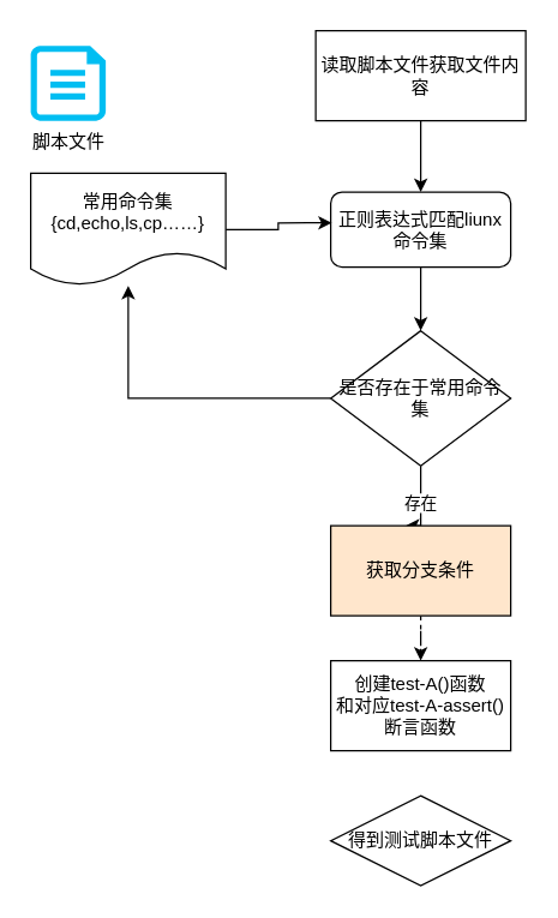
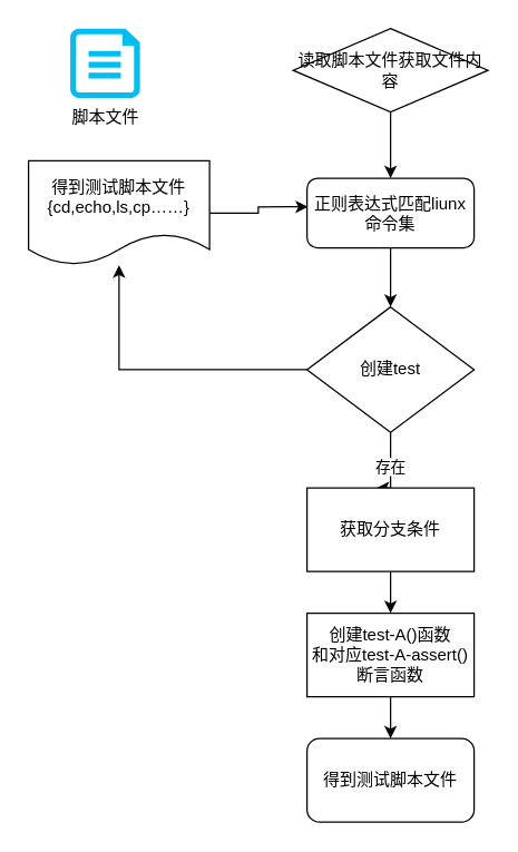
  <mxCell id="0" />
  <mxCell id="1" parent="0" />
- <mxCell id="2" value="脚本文件" style="verticalLabelPosition=bottom;html=1;verticalAlign=top;align=center;strokeColor=none;fillColor=#00BEF2;shape=mxgraph.azure.cloud_services_configuration_file;pointerEvents=1;" vertex="1" parent="1"><mxGeometry x="20" y="30" width="50" height="50" as="geometry" /></mxCell>
+ <mxCell id="2" value="脚本文件" style="verticalLabelPosition=bottom;html=1;verticalAlign=top;align=center;strokeColor=none;fillColor=#00BEF2;shape=mxgraph.azure.cloud_services_configuration_file;pointerEvents=1;" vertex="1" parent="1"><mxGeometry x="50" y="20" width="50" height="50" as="geometry" /></mxCell>
  <mxCell id="3" style="edgeStyle=orthogonalEdgeStyle;rounded=0;orthogonalLoop=1;jettySize=auto;html=1;" edge="1" parent="1" source="4" target="6"><mxGeometry relative="1" as="geometry"><mxPoint x="285" y="120" as="targetPoint" /></mxGeometry></mxCell>
- <mxCell id="4" value="读取脚本文件获取文件内容" style="rounded=0;whiteSpace=wrap;html=1;" vertex="1" parent="1"><mxGeometry x="210" y="20" width="140" height="60" as="geometry" /></mxCell>
+ <mxCell id="4" value="读取脚本文件获取文件内容" style="rhombus;whiteSpace=wrap;html=1;" vertex="1" parent="1"><mxGeometry x="210" y="20" width="140" height="60" as="geometry" /></mxCell>
  <mxCell id="5" style="edgeStyle=orthogonalEdgeStyle;rounded=0;orthogonalLoop=1;jettySize=auto;html=1;entryX=0.5;entryY=0;entryDx=0;entryDy=0;" edge="1" parent="1" source="6" target="12"><mxGeometry relative="1" as="geometry" /></mxCell>
  <mxCell id="6" value="正则表达式匹配liunx命令集" style="whiteSpace=wrap;html=1;rounded=1;" vertex="1" parent="1"><mxGeometry x="220" y="127.5" width="120" height="50" as="geometry" /></mxCell>
  <mxCell id="7" style="edgeStyle=orthogonalEdgeStyle;rounded=0;orthogonalLoop=1;jettySize=auto;html=1;entryX=0.006;entryY=0.411;entryDx=0;entryDy=0;entryPerimeter=0;" edge="1" parent="1" source="8" target="6"><mxGeometry relative="1" as="geometry" /></mxCell>
- <mxCell id="8" value="常用命令集&lt;br&gt;{cd,echo,ls,cp……}" style="shape=document;whiteSpace=wrap;html=1;boundedLbl=1;" vertex="1" parent="1"><mxGeometry x="20" y="115" width="130" height="75" as="geometry" /></mxCell>
+ <mxCell id="8" value="得到测试脚本文件&lt;br&gt;{cd,echo,ls,cp……}" style="shape=document;whiteSpace=wrap;html=1;boundedLbl=1;" vertex="1" parent="1"><mxGeometry x="20" y="115" width="130" height="75" as="geometry" /></mxCell>
  <mxCell id="9" style="edgeStyle=orthogonalEdgeStyle;rounded=0;orthogonalLoop=1;jettySize=auto;html=1;exitX=1;exitY=0.5;exitDx=0;exitDy=0;" edge="1" parent="1" source="12"><mxGeometry relative="1" as="geometry"><mxPoint x="320.034" y="269.862" as="targetPoint" /></mxGeometry></mxCell>
  <mxCell id="10" value="存在" style="edgeStyle=orthogonalEdgeStyle;rounded=0;orthogonalLoop=1;jettySize=auto;html=1;exitX=0.5;exitY=1;exitDx=0;exitDy=0;" edge="1" parent="1" source="12"><mxGeometry relative="1" as="geometry"><mxPoint x="270" y="350" as="targetPoint" /><Array as="points"><mxPoint x="280" y="350" /></Array></mxGeometry></mxCell>
  <mxCell id="11" style="edgeStyle=orthogonalEdgeStyle;rounded=0;orthogonalLoop=1;jettySize=auto;html=1;" edge="1" parent="1" source="12" target="8"><mxGeometry relative="1" as="geometry" /></mxCell>
- <mxCell id="12" value="是否存在于常用命令集" style="rhombus;whiteSpace=wrap;html=1;" vertex="1" parent="1"><mxGeometry x="220" y="220" width="120" height="90" as="geometry" /></mxCell>
- <mxCell id="13" style="edgeStyle=orthogonalEdgeStyle;rounded=0;orthogonalLoop=1;jettySize=auto;html=1;dashed=1;" edge="1" parent="1" source="14" target="17"><mxGeometry relative="1" as="geometry"><mxPoint x="270" y="440" as="targetPoint" /></mxGeometry></mxCell>
- <mxCell id="14" value="获取分支条件" style="rounded=0;whiteSpace=wrap;html=1;fillColor=#ffe6cc;" vertex="1" parent="1"><mxGeometry x="220" y="350" width="120" height="60" as="geometry" /></mxCell>
+ <mxCell id="12" value="创建test" style="rhombus;whiteSpace=wrap;html=1;" vertex="1" parent="1"><mxGeometry x="220" y="220" width="120" height="90" as="geometry" /></mxCell>
+ <mxCell id="13" style="edgeStyle=orthogonalEdgeStyle;rounded=0;orthogonalLoop=1;jettySize=auto;html=1;" edge="1" parent="1" source="14" target="17"><mxGeometry relative="1" as="geometry"><mxPoint x="270" y="440" as="targetPoint" /></mxGeometry></mxCell>
+ <mxCell id="14" value="获取分支条件" style="rounded=0;whiteSpace=wrap;html=1;" vertex="1" parent="1"><mxGeometry x="220" y="350" width="120" height="60" as="geometry" /></mxCell>
  <mxCell id="15" style="edgeStyle=orthogonalEdgeStyle;rounded=0;orthogonalLoop=1;jettySize=auto;html=1;exitX=0.5;exitY=1;exitDx=0;exitDy=0;" edge="1" parent="1" source="14" target="14"><mxGeometry relative="1" as="geometry" /></mxCell>
+ <mxCell id="16" style="edgeStyle=orthogonalEdgeStyle;rounded=0;orthogonalLoop=1;jettySize=auto;html=1;entryX=0.5;entryY=0;entryDx=0;entryDy=0;" edge="1" parent="1" source="17" target="18"><mxGeometry relative="1" as="geometry" /></mxCell>
  <mxCell id="17" value="创建test-A()函数&lt;br&gt;和对应test-A-assert()断言函数&lt;br&gt;" style="rounded=0;whiteSpace=wrap;html=1;" vertex="1" parent="1"><mxGeometry x="220" y="440" width="120" height="60" as="geometry" /></mxCell>
- <mxCell id="18" value="得到测试脚本文件" style="rhombus;whiteSpace=wrap;html=1;" vertex="1" parent="1"><mxGeometry x="220" y="530" width="120" height="60" as="geometry" /></mxCell>
+ <mxCell id="18" value="得到测试脚本文件" style="rounded=1;whiteSpace=wrap;html=1;" vertex="1" parent="1"><mxGeometry x="220" y="530" width="120" height="60" as="geometry" /></mxCell>
